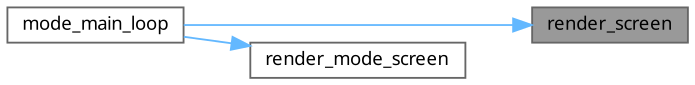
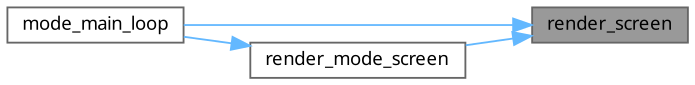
  digraph {
    fontname="Noto Sans"
    rankdir=RL
    node [color=grey40 fillcolor=white fontname="Noto Sans" fontsize=10 shape=box style=filled]
    edge [color=steelblue1 dir=back fontname="Noto Sans" fontsize=10 labelfontname=Helvetica labelfontsize=10 style=solid]
    n1 [color=gray40 fillcolor=grey60 fontcolor=black height=0.2 label=render_screen width=0.4]
    n2 [height=0.2 label=mode_main_loop width=0.4]
    n3 [height=0.2 label=render_mode_screen width=0.4]
    n1 -> n2
+   n1 -> n3
    n3 -> n2
  }
